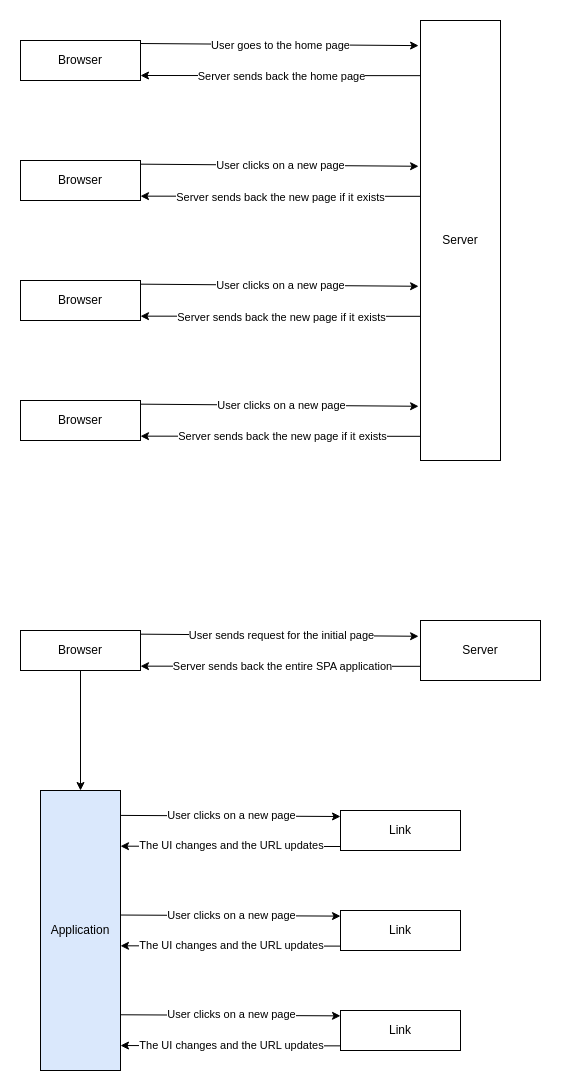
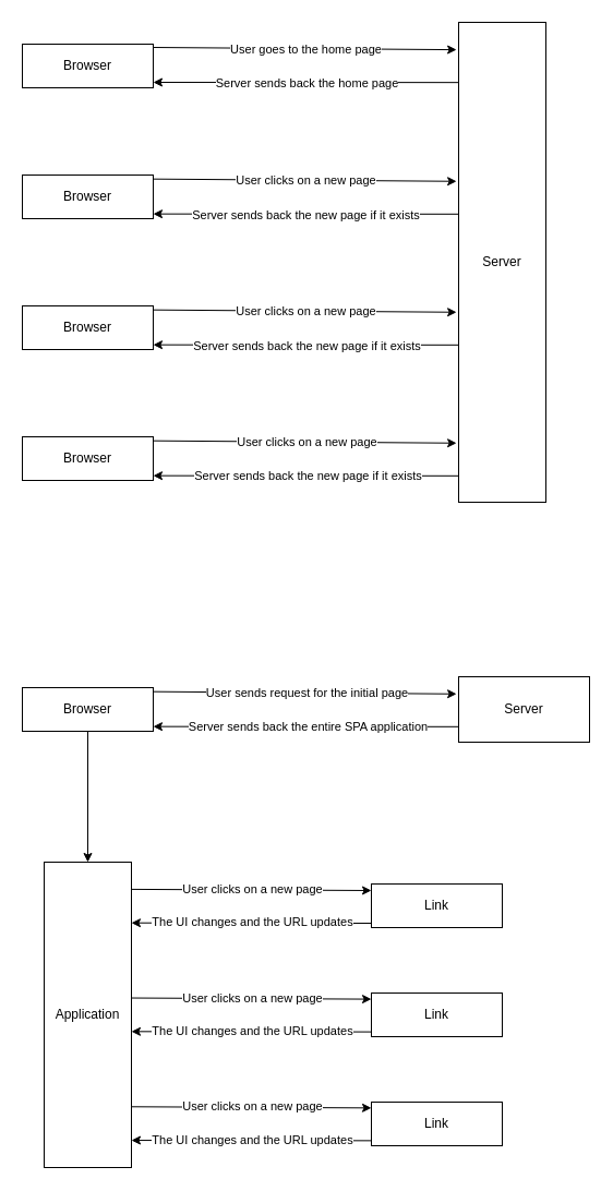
  <mxCell id="0" />
  <mxCell id="1" parent="0" />
  <mxCell id="2" value="Server" style="rounded=0;whiteSpace=wrap;html=1;" vertex="1" parent="1"><mxGeometry x="420" y="20" width="80" height="440" as="geometry" /></mxCell>
  <mxCell id="3" value="Browser" style="rounded=0;whiteSpace=wrap;html=1;" vertex="1" parent="1"><mxGeometry x="20" y="40" width="120" height="40" as="geometry" /></mxCell>
  <mxCell id="4" value="Browser" style="rounded=0;whiteSpace=wrap;html=1;" vertex="1" parent="1"><mxGeometry x="20" y="160" width="120" height="40" as="geometry" /></mxCell>
  <mxCell id="5" value="Browser" style="rounded=0;whiteSpace=wrap;html=1;" vertex="1" parent="1"><mxGeometry x="20" y="280" width="120" height="40" as="geometry" /></mxCell>
  <mxCell id="6" value="Browser" style="rounded=0;whiteSpace=wrap;html=1;" vertex="1" parent="1"><mxGeometry x="20" y="400" width="120" height="40" as="geometry" /></mxCell>
  <mxCell id="7" value="" style="endArrow=classic;html=1;rounded=0;exitX=1;exitY=0.25;exitDx=0;exitDy=0;entryX=-0.024;entryY=0.073;entryDx=0;entryDy=0;entryPerimeter=0;" edge="1" parent="1"><mxGeometry width="50" height="50" relative="1" as="geometry"><mxPoint x="140" y="43" as="sourcePoint" /><mxPoint x="418.08" y="45.12" as="targetPoint" /></mxGeometry></mxCell>
  <mxCell id="8" value="User goes to the home page" style="edgeLabel;html=1;align=center;verticalAlign=middle;resizable=0;points=[];" vertex="1" connectable="0" parent="7"><mxGeometry x="-0.096" y="-1" relative="1" as="geometry"><mxPoint x="14" as="offset" /></mxGeometry></mxCell>
  <mxCell id="9" value="" style="endArrow=classic;html=1;rounded=0;entryX=1;entryY=0.75;entryDx=0;entryDy=0;exitX=0;exitY=0.114;exitDx=0;exitDy=0;exitPerimeter=0;" edge="1" parent="1"><mxGeometry width="50" height="50" relative="1" as="geometry"><mxPoint x="420" y="75.16" as="sourcePoint" /><mxPoint x="140" y="75" as="targetPoint" /></mxGeometry></mxCell>
  <mxCell id="10" value="Server sends back the home page" style="edgeLabel;html=1;align=center;verticalAlign=middle;resizable=0;points=[];" vertex="1" connectable="0" parent="9"><mxGeometry x="0.068" relative="1" as="geometry"><mxPoint x="10" as="offset" /></mxGeometry></mxCell>
  <mxCell id="11" value="" style="endArrow=classic;html=1;rounded=0;exitX=1;exitY=0.25;exitDx=0;exitDy=0;entryX=-0.024;entryY=0.073;entryDx=0;entryDy=0;entryPerimeter=0;" edge="1" parent="1"><mxGeometry width="50" height="50" relative="1" as="geometry"><mxPoint x="140" y="163.66" as="sourcePoint" /><mxPoint x="418.08" y="165.78" as="targetPoint" /></mxGeometry></mxCell>
  <mxCell id="12" value="User clicks on a new page" style="edgeLabel;html=1;align=center;verticalAlign=middle;resizable=0;points=[];" vertex="1" connectable="0" parent="11"><mxGeometry x="-0.136" y="-3" relative="1" as="geometry"><mxPoint x="20" y="-3" as="offset" /></mxGeometry></mxCell>
  <mxCell id="13" value="" style="endArrow=classic;html=1;rounded=0;entryX=1;entryY=0.75;entryDx=0;entryDy=0;exitX=0;exitY=0.114;exitDx=0;exitDy=0;exitPerimeter=0;" edge="1" parent="1"><mxGeometry width="50" height="50" relative="1" as="geometry"><mxPoint x="420" y="195.82" as="sourcePoint" /><mxPoint x="140" y="195.66" as="targetPoint" /></mxGeometry></mxCell>
  <mxCell id="14" value="Server sends back the new page if it exists" style="edgeLabel;html=1;align=center;verticalAlign=middle;resizable=0;points=[];" vertex="1" connectable="0" parent="13"><mxGeometry x="0.088" y="1" relative="1" as="geometry"><mxPoint x="12" as="offset" /></mxGeometry></mxCell>
  <mxCell id="15" value="" style="endArrow=classic;html=1;rounded=0;exitX=1;exitY=0.25;exitDx=0;exitDy=0;entryX=-0.024;entryY=0.073;entryDx=0;entryDy=0;entryPerimeter=0;" edge="1" parent="1"><mxGeometry width="50" height="50" relative="1" as="geometry"><mxPoint x="140" y="283.66" as="sourcePoint" /><mxPoint x="418.08" y="285.78" as="targetPoint" /></mxGeometry></mxCell>
  <mxCell id="16" value="User clicks on a new page" style="edgeLabel;html=1;align=center;verticalAlign=middle;resizable=0;points=[];" vertex="1" connectable="0" parent="15"><mxGeometry x="-0.076" relative="1" as="geometry"><mxPoint x="12" as="offset" /></mxGeometry></mxCell>
  <mxCell id="17" value="" style="endArrow=classic;html=1;rounded=0;entryX=1;entryY=0.75;entryDx=0;entryDy=0;exitX=0;exitY=0.114;exitDx=0;exitDy=0;exitPerimeter=0;" edge="1" parent="1"><mxGeometry width="50" height="50" relative="1" as="geometry"><mxPoint x="420" y="315.82" as="sourcePoint" /><mxPoint x="140" y="315.66" as="targetPoint" /></mxGeometry></mxCell>
  <mxCell id="18" value="Server sends back the new page if it exists" style="edgeLabel;html=1;align=center;verticalAlign=middle;resizable=0;points=[];" vertex="1" connectable="0" parent="17"><mxGeometry x="0.157" y="-1" relative="1" as="geometry"><mxPoint x="22" y="2" as="offset" /></mxGeometry></mxCell>
  <mxCell id="19" value="" style="endArrow=classic;html=1;rounded=0;exitX=1;exitY=0.25;exitDx=0;exitDy=0;entryX=-0.024;entryY=0.073;entryDx=0;entryDy=0;entryPerimeter=0;" edge="1" parent="1"><mxGeometry width="50" height="50" relative="1" as="geometry"><mxPoint x="140" y="403.66" as="sourcePoint" /><mxPoint x="418.08" y="405.78" as="targetPoint" /></mxGeometry></mxCell>
  <mxCell id="20" value="User clicks on a new page" style="edgeLabel;html=1;align=center;verticalAlign=middle;resizable=0;points=[];" vertex="1" connectable="0" parent="19"><mxGeometry x="-0.101" y="1" relative="1" as="geometry"><mxPoint x="15" y="1" as="offset" /></mxGeometry></mxCell>
  <mxCell id="21" value="" style="endArrow=classic;html=1;rounded=0;entryX=1;entryY=0.75;entryDx=0;entryDy=0;exitX=0;exitY=0.114;exitDx=0;exitDy=0;exitPerimeter=0;" edge="1" parent="1"><mxGeometry width="50" height="50" relative="1" as="geometry"><mxPoint x="420" y="435.82" as="sourcePoint" /><mxPoint x="140" y="435.66" as="targetPoint" /></mxGeometry></mxCell>
  <mxCell id="22" value="Server sends back the new page if it exists" style="edgeLabel;html=1;align=center;verticalAlign=middle;resizable=0;points=[];" vertex="1" connectable="0" parent="21"><mxGeometry x="0.132" relative="1" as="geometry"><mxPoint x="19" as="offset" /></mxGeometry></mxCell>
  <mxCell id="23" value="Browser" style="rounded=0;whiteSpace=wrap;html=1;" vertex="1" parent="1"><mxGeometry x="20" y="630" width="120" height="40" as="geometry" /></mxCell>
  <mxCell id="24" value="" style="endArrow=classic;html=1;rounded=0;exitX=1;exitY=0.25;exitDx=0;exitDy=0;entryX=-0.024;entryY=0.073;entryDx=0;entryDy=0;entryPerimeter=0;" edge="1" parent="1"><mxGeometry width="50" height="50" relative="1" as="geometry"><mxPoint x="140" y="633.66" as="sourcePoint" /><mxPoint x="418.08" y="635.78" as="targetPoint" /></mxGeometry></mxCell>
  <mxCell id="25" value="User sends request for the initial page" style="edgeLabel;html=1;align=center;verticalAlign=middle;resizable=0;points=[];" vertex="1" connectable="0" parent="24"><mxGeometry x="-0.101" y="1" relative="1" as="geometry"><mxPoint x="15" y="1" as="offset" /></mxGeometry></mxCell>
  <mxCell id="26" value="" style="endArrow=classic;html=1;rounded=0;entryX=1;entryY=0.75;entryDx=0;entryDy=0;exitX=0;exitY=0.114;exitDx=0;exitDy=0;exitPerimeter=0;" edge="1" parent="1"><mxGeometry width="50" height="50" relative="1" as="geometry"><mxPoint x="420" y="665.82" as="sourcePoint" /><mxPoint x="140" y="665.66" as="targetPoint" /></mxGeometry></mxCell>
  <mxCell id="27" value="Server sends back the entire SPA application" style="edgeLabel;html=1;align=center;verticalAlign=middle;resizable=0;points=[];" vertex="1" connectable="0" parent="26"><mxGeometry x="0.132" relative="1" as="geometry"><mxPoint x="19" as="offset" /></mxGeometry></mxCell>
  <mxCell id="28" value="Server" style="rounded=0;whiteSpace=wrap;html=1;" vertex="1" parent="1"><mxGeometry x="420" y="620" width="120" height="60" as="geometry" /></mxCell>
- <mxCell id="29" value="Application" style="rounded=0;whiteSpace=wrap;html=1;fillColor=#dae8fc;" vertex="1" parent="1"><mxGeometry x="40" y="790" width="80" height="280" as="geometry" /></mxCell>
+ <mxCell id="29" value="Application" style="rounded=0;whiteSpace=wrap;html=1;" vertex="1" parent="1"><mxGeometry x="40" y="790" width="80" height="280" as="geometry" /></mxCell>
  <mxCell id="30" value="" style="endArrow=classic;html=1;rounded=0;" edge="1" parent="1" source="23" target="29"><mxGeometry width="50" height="50" relative="1" as="geometry"><mxPoint x="270" y="750" as="sourcePoint" /><mxPoint x="320" y="700" as="targetPoint" /></mxGeometry></mxCell>
  <mxCell id="31" value="Link" style="rounded=0;whiteSpace=wrap;html=1;" vertex="1" parent="1"><mxGeometry x="340" y="810" width="120" height="40" as="geometry" /></mxCell>
  <mxCell id="32" value="Link" style="rounded=0;whiteSpace=wrap;html=1;" vertex="1" parent="1"><mxGeometry x="340" y="910" width="120" height="40" as="geometry" /></mxCell>
  <mxCell id="33" value="Link" style="rounded=0;whiteSpace=wrap;html=1;" vertex="1" parent="1"><mxGeometry x="340" y="1010" width="120" height="40" as="geometry" /></mxCell>
  <mxCell id="34" value="" style="endArrow=classic;html=1;rounded=0;exitX=1.005;exitY=0.089;exitDx=0;exitDy=0;exitPerimeter=0;" edge="1" parent="1" source="29"><mxGeometry width="50" height="50" relative="1" as="geometry"><mxPoint x="120" y="813.69" as="sourcePoint" /><mxPoint x="340" y="816" as="targetPoint" /></mxGeometry></mxCell>
  <mxCell id="35" value="User clicks on a new page" style="edgeLabel;html=1;align=center;verticalAlign=middle;resizable=0;points=[];" vertex="1" connectable="0" parent="34"><mxGeometry x="-0.099" y="1" relative="1" as="geometry"><mxPoint x="11" as="offset" /></mxGeometry></mxCell>
  <mxCell id="36" value="" style="endArrow=classic;html=1;rounded=0;entryX=1;entryY=0.75;entryDx=0;entryDy=0;" edge="1" parent="1"><mxGeometry width="50" height="50" relative="1" as="geometry"><mxPoint x="340" y="846" as="sourcePoint" /><mxPoint x="120" y="845.69" as="targetPoint" /></mxGeometry></mxCell>
  <mxCell id="37" value="The UI changes and the URL updates" style="edgeLabel;html=1;align=center;verticalAlign=middle;resizable=0;points=[];" vertex="1" connectable="0" parent="36"><mxGeometry x="-0.309" y="-1" relative="1" as="geometry"><mxPoint x="-34" as="offset" /></mxGeometry></mxCell>
  <mxCell id="38" value="" style="endArrow=classic;html=1;rounded=0;exitX=1.005;exitY=0.089;exitDx=0;exitDy=0;exitPerimeter=0;" edge="1" parent="1"><mxGeometry width="50" height="50" relative="1" as="geometry"><mxPoint x="120.4" y="914.54" as="sourcePoint" /><mxPoint x="340" y="915.62" as="targetPoint" /></mxGeometry></mxCell>
  <mxCell id="39" value="User clicks on a new page" style="edgeLabel;html=1;align=center;verticalAlign=middle;resizable=0;points=[];" vertex="1" connectable="0" parent="38"><mxGeometry x="-0.099" y="1" relative="1" as="geometry"><mxPoint x="11" as="offset" /></mxGeometry></mxCell>
  <mxCell id="40" value="" style="endArrow=classic;html=1;rounded=0;entryX=1;entryY=0.75;entryDx=0;entryDy=0;" edge="1" parent="1"><mxGeometry width="50" height="50" relative="1" as="geometry"><mxPoint x="340" y="945.62" as="sourcePoint" /><mxPoint x="120" y="945.31" as="targetPoint" /></mxGeometry></mxCell>
  <mxCell id="41" value="The UI changes and the URL updates" style="edgeLabel;html=1;align=center;verticalAlign=middle;resizable=0;points=[];" vertex="1" connectable="0" parent="40"><mxGeometry x="-0.309" y="-1" relative="1" as="geometry"><mxPoint x="-34" as="offset" /></mxGeometry></mxCell>
  <mxCell id="42" value="" style="endArrow=classic;html=1;rounded=0;exitX=1.005;exitY=0.089;exitDx=0;exitDy=0;exitPerimeter=0;" edge="1" parent="1"><mxGeometry width="50" height="50" relative="1" as="geometry"><mxPoint x="120.4" y="1014.28" as="sourcePoint" /><mxPoint x="340" y="1015.36" as="targetPoint" /></mxGeometry></mxCell>
  <mxCell id="43" value="User clicks on a new page" style="edgeLabel;html=1;align=center;verticalAlign=middle;resizable=0;points=[];" vertex="1" connectable="0" parent="42"><mxGeometry x="-0.099" y="1" relative="1" as="geometry"><mxPoint x="11" as="offset" /></mxGeometry></mxCell>
  <mxCell id="44" value="" style="endArrow=classic;html=1;rounded=0;entryX=1;entryY=0.75;entryDx=0;entryDy=0;" edge="1" parent="1"><mxGeometry width="50" height="50" relative="1" as="geometry"><mxPoint x="340" y="1045.36" as="sourcePoint" /><mxPoint x="120" y="1045.05" as="targetPoint" /></mxGeometry></mxCell>
  <mxCell id="45" value="The UI changes and the URL updates" style="edgeLabel;html=1;align=center;verticalAlign=middle;resizable=0;points=[];" vertex="1" connectable="0" parent="44"><mxGeometry x="-0.309" y="-1" relative="1" as="geometry"><mxPoint x="-34" as="offset" /></mxGeometry></mxCell>
